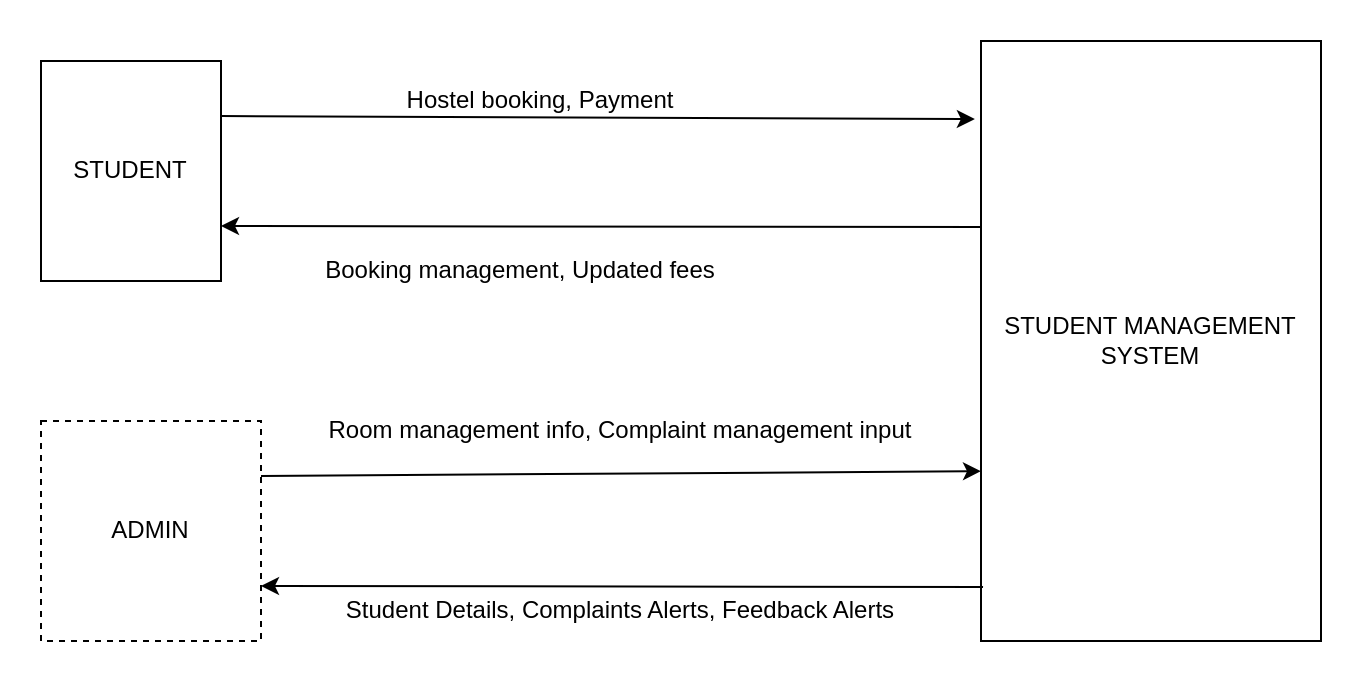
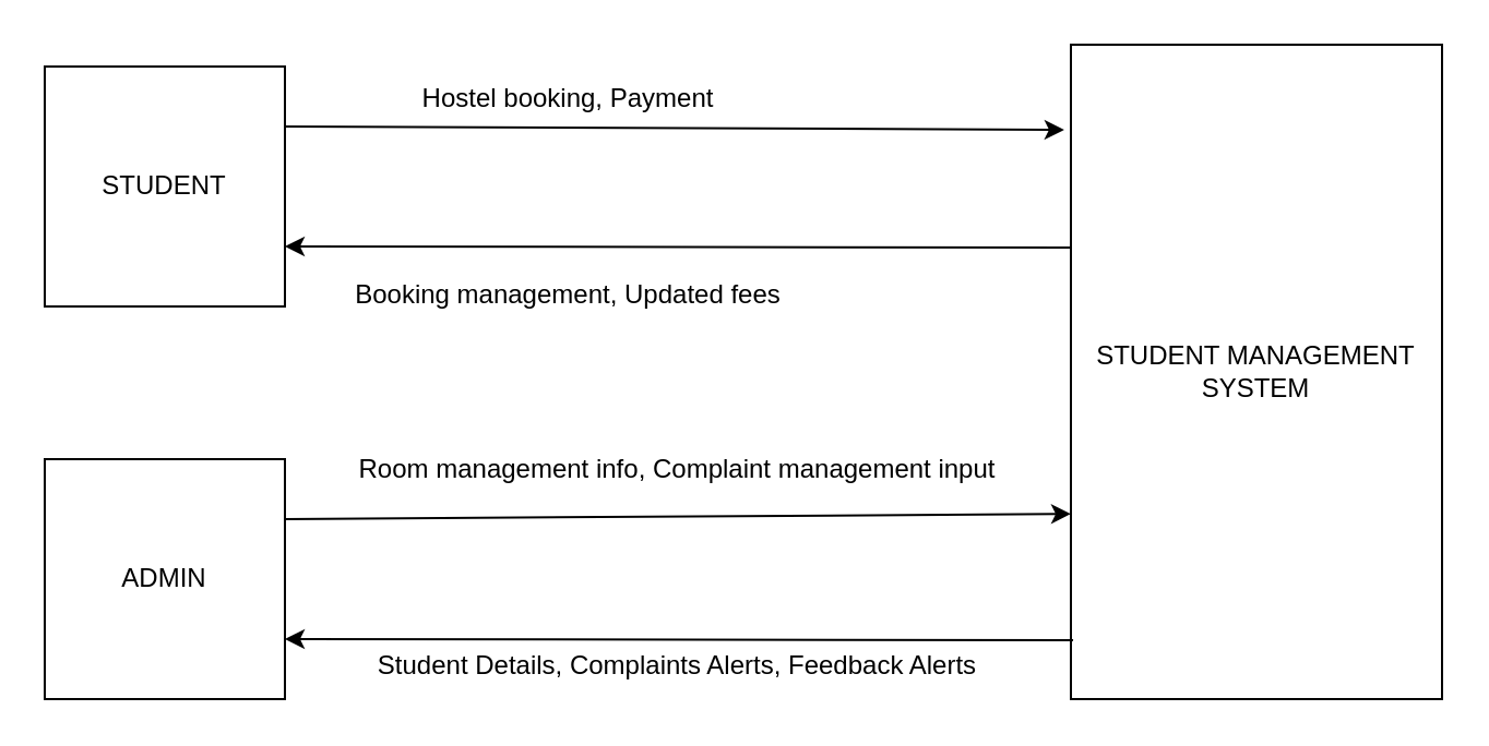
  <mxCell id="0" />
  <mxCell id="1" parent="0" />
- <mxCell id="2" value="STUDENT" style="whiteSpace=wrap;html=1;aspect=fixed;" vertex="1" parent="1"><mxGeometry x="20" y="30" width="90" height="110" as="geometry" /></mxCell>
- <mxCell id="3" value="ADMIN" style="whiteSpace=wrap;html=1;aspect=fixed;dashed=1;" vertex="1" parent="1"><mxGeometry x="20" y="210" width="110" height="110" as="geometry" /></mxCell>
+ <mxCell id="2" value="STUDENT" style="whiteSpace=wrap;html=1;aspect=fixed;" vertex="1" parent="1"><mxGeometry x="20" y="30" width="110" height="110" as="geometry" /></mxCell>
+ <mxCell id="3" value="ADMIN" style="whiteSpace=wrap;html=1;aspect=fixed;" vertex="1" parent="1"><mxGeometry x="20" y="210" width="110" height="110" as="geometry" /></mxCell>
  <mxCell id="4" value="STUDENT MANAGEMENT SYSTEM" style="rounded=0;whiteSpace=wrap;html=1;" vertex="1" parent="1"><mxGeometry x="490" y="20" width="170" height="300" as="geometry" /></mxCell>
  <mxCell id="5" style="edgeStyle=none;html=1;exitX=1;exitY=0.25;exitDx=0;exitDy=0;entryX=-0.018;entryY=0.13;entryDx=0;entryDy=0;entryPerimeter=0;" edge="1" parent="1" source="2" target="4"><mxGeometry relative="1" as="geometry" /></mxCell>
  <mxCell id="6" style="edgeStyle=none;html=1;exitX=0;exitY=0.31;exitDx=0;exitDy=0;entryX=1;entryY=0.75;entryDx=0;entryDy=0;exitPerimeter=0;" edge="1" parent="1" source="4" target="2"><mxGeometry relative="1" as="geometry" /></mxCell>
  <mxCell id="7" style="edgeStyle=none;html=1;exitX=1;exitY=0.25;exitDx=0;exitDy=0;entryX=0;entryY=0.717;entryDx=0;entryDy=0;entryPerimeter=0;" edge="1" parent="1" source="3" target="4"><mxGeometry relative="1" as="geometry" /></mxCell>
  <mxCell id="8" style="edgeStyle=none;html=1;exitX=0.006;exitY=0.91;exitDx=0;exitDy=0;entryX=1;entryY=0.75;entryDx=0;entryDy=0;exitPerimeter=0;" edge="1" parent="1" source="4" target="3"><mxGeometry relative="1" as="geometry" /></mxCell>
- <mxCell id="9" value="Hostel booking, Payment" style="text;html=1;align=center;verticalAlign=middle;whiteSpace=wrap;rounded=0;" vertex="1" parent="1"><mxGeometry x="160" y="35" width="220" height="30" as="geometry" /></mxCell>
+ <mxCell id="9" value="Hostel booking, Payment" style="text;html=1;align=center;verticalAlign=middle;whiteSpace=wrap;rounded=0;" vertex="1" parent="1"><mxGeometry x="150" y="30" width="220" height="30" as="geometry" /></mxCell>
  <mxCell id="10" value="Booking management, Updated fees" style="text;html=1;align=center;verticalAlign=middle;whiteSpace=wrap;rounded=0;" vertex="1" parent="1"><mxGeometry x="150" y="120" width="220" height="30" as="geometry" /></mxCell>
  <mxCell id="11" value="Room management info, Complaint management input" style="text;html=1;align=center;verticalAlign=middle;whiteSpace=wrap;rounded=0;" vertex="1" parent="1"><mxGeometry x="160" y="200" width="300" height="30" as="geometry" /></mxCell>
  <mxCell id="12" value="Student Details, Complaints Alerts, Feedback Alerts" style="text;html=1;align=center;verticalAlign=middle;whiteSpace=wrap;rounded=0;" vertex="1" parent="1"><mxGeometry x="160" y="290" width="300" height="30" as="geometry" /></mxCell>
